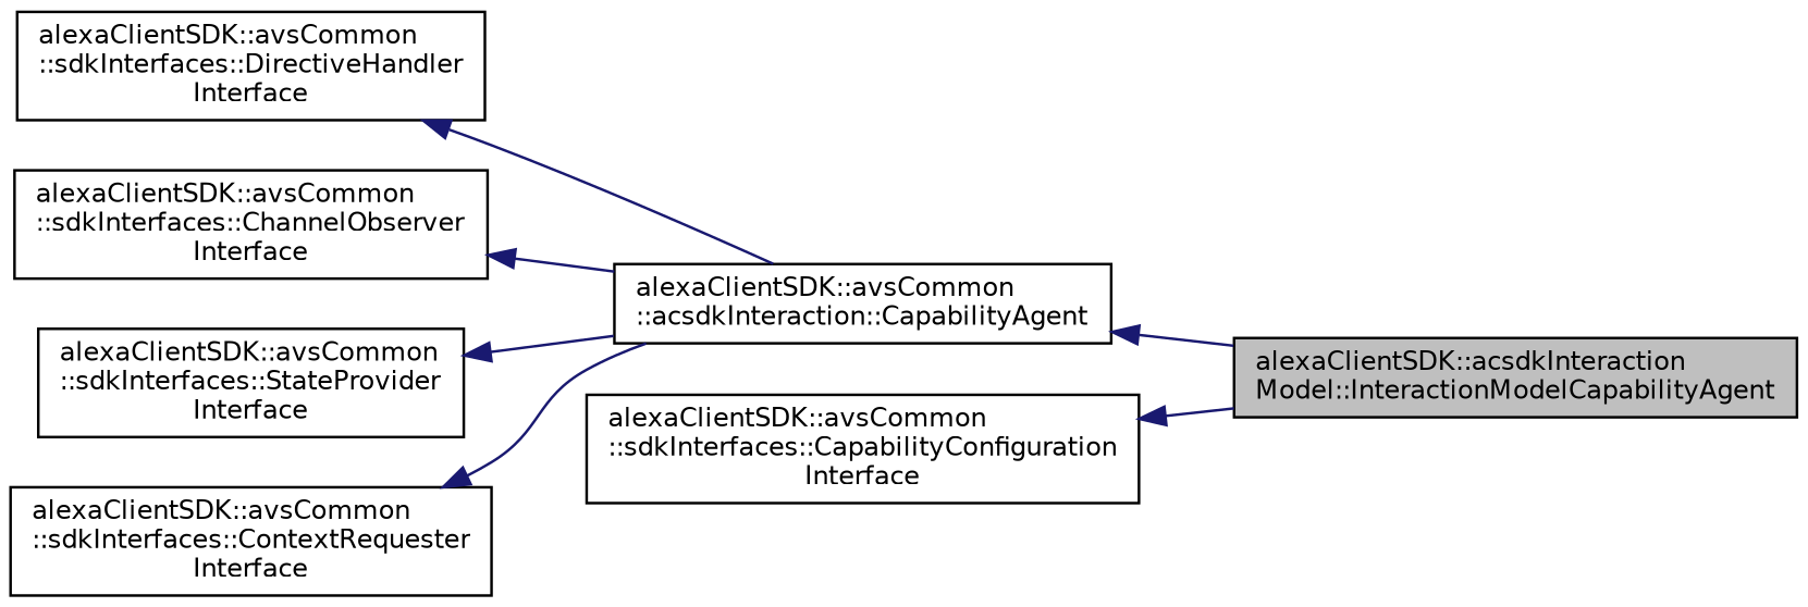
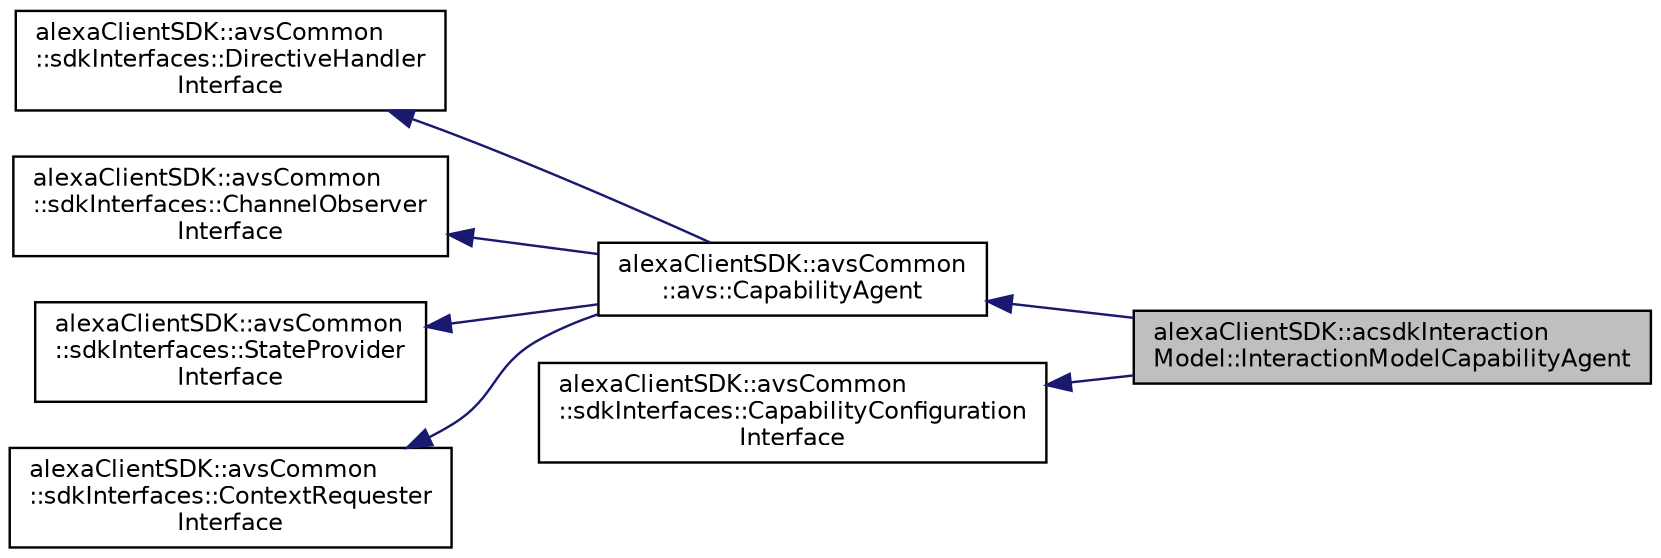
  digraph {
    rankdir=LR
    node [color=black fillcolor=white fontname=Helvetica fontsize=10 shape=record style=filled]
    edge [color=midnightblue dir=back fontname=Helvetica fontsize=10 labelfontname=Helvetica labelfontsize=10 style=solid]
    n1 [fillcolor=grey75 fontcolor=black height=0.2 label="alexaClientSDK::acsdkInteraction\lModel::InteractionModelCapabilityAgent" width=0.4]
-   n2 [height=0.2 label="alexaClientSDK::avsCommon\l::acsdkInteraction::CapabilityAgent" width=0.4]
+   n2 [height=0.2 label="alexaClientSDK::avsCommon\l::avs::CapabilityAgent" width=0.4]
    n3 [height=0.2 label="alexaClientSDK::avsCommon\l::sdkInterfaces::DirectiveHandler\lInterface" width=0.4]
    n4 [height=0.2 label="alexaClientSDK::avsCommon\l::sdkInterfaces::ChannelObserver\lInterface" width=0.4]
    n5 [height=0.2 label="alexaClientSDK::avsCommon\l::sdkInterfaces::StateProvider\lInterface" width=0.4]
    n6 [height=0.2 label="alexaClientSDK::avsCommon\l::sdkInterfaces::ContextRequester\lInterface" width=0.4]
    n7 [height=0.2 label="alexaClientSDK::avsCommon\l::sdkInterfaces::CapabilityConfiguration\lInterface" width=0.4]
    n2 -> n1
    n3 -> n2
    n4 -> n2
    n5 -> n2
    n6 -> n2
    n7 -> n1
  }
